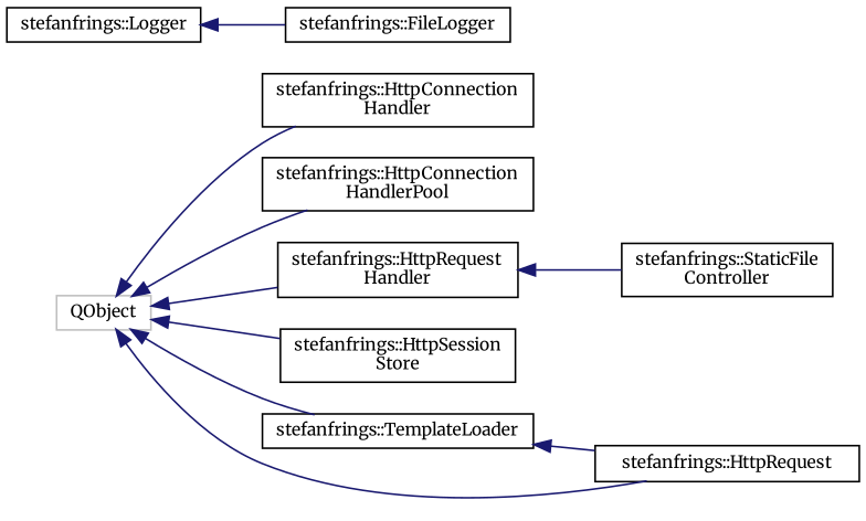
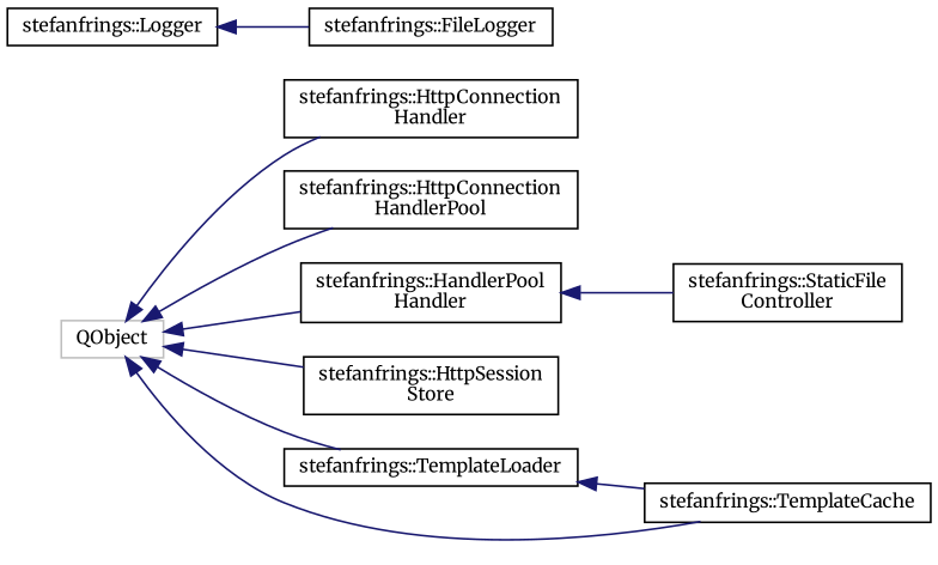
  digraph {
    fontname=Merriweather
    rankdir=LR
    node [color=black fillcolor=white fontname=Merriweather fontsize=10 shape=record style=filled]
    edge [color=midnightblue dir=back fontname=Merriweather fontsize=10 labelfontname=Helvetica labelfontsize=10 style=solid]
    n1 [color=grey75 height=0.2 label=QObject width=0.4]
    n2 [height=0.2 label="stefanfrings::HttpConnection\lHandler" width=0.4]
    n3 [height=0.2 label="stefanfrings::HttpConnection\lHandlerPool" width=0.4]
-   n4 [height=0.2 label="stefanfrings::HttpRequest\lHandler" width=0.4]
+   n4 [height=0.2 label="stefanfrings::HandlerPool\lHandler" width=0.4]
    n5 [height=0.2 label="stefanfrings::HttpSession\lStore" width=0.4]
    n6 [height=0.2 label="stefanfrings::TemplateLoader" width=0.4]
-   n7 [height=0.2 label="stefanfrings::HttpRequest" width=0.4]
+   n7 [height=0.2 label="stefanfrings::TemplateCache" width=0.4]
    n8 [height=0.2 label="stefanfrings::StaticFile\lController" width=0.4]
    n9 [height=0.2 label="stefanfrings::Logger" width=0.4]
    n10 [height=0.2 label="stefanfrings::FileLogger" width=0.4]
    n1 -> n2
    n1 -> n3
    n1 -> n4
    n1 -> n5
    n1 -> n6
    n1 -> n7
    n4 -> n8
    n6 -> n7
    n9 -> n10
  }
